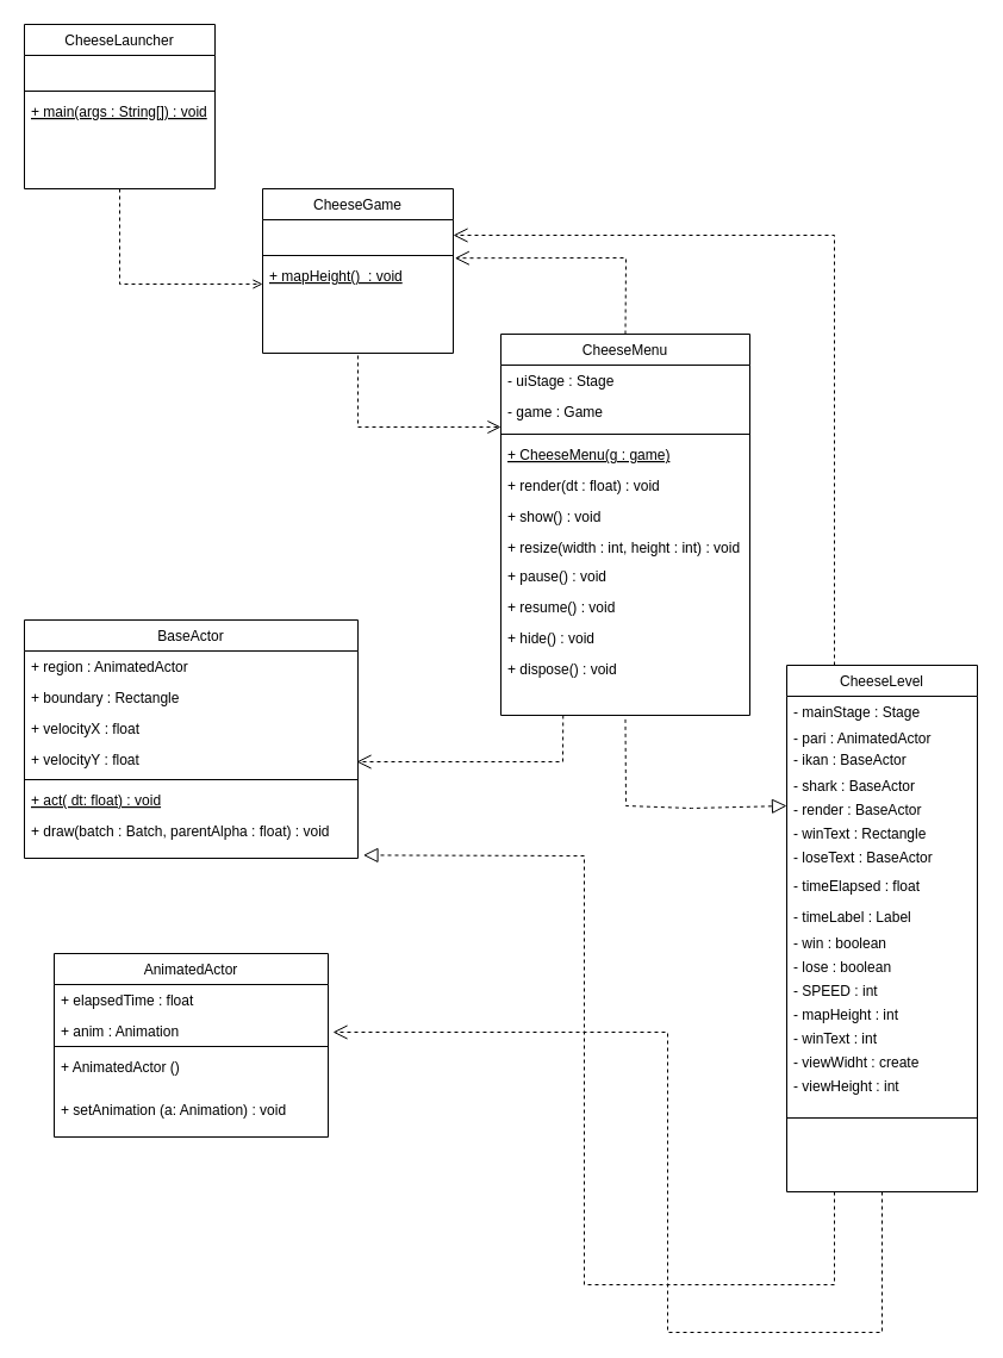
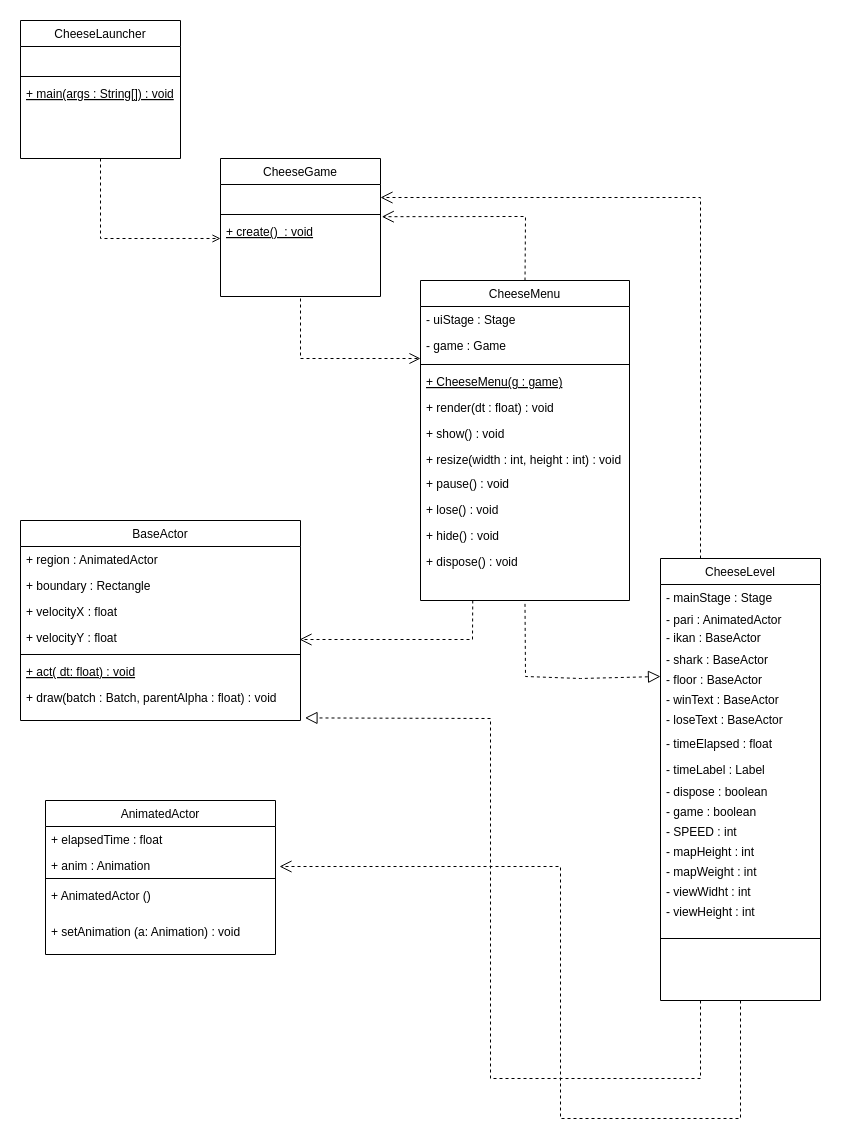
  <mxCell id="0" />
  <mxCell id="1" parent="0" />
  <mxCell id="2" value="CheeseLauncher" style="swimlane;fontStyle=0;align=center;verticalAlign=top;childLayout=stackLayout;horizontal=1;startSize=26;horizontalStack=0;resizeParent=1;resizeLast=0;collapsible=1;marginBottom=0;rounded=0;shadow=0;strokeWidth=1;" parent="1" vertex="1"><mxGeometry x="20" y="20" width="160" height="138" as="geometry"><mxRectangle x="230" y="140" width="160" height="26" as="alternateBounds" /></mxGeometry></mxCell>
  <mxCell id="3" value=" " style="text;align=left;verticalAlign=top;spacingLeft=4;spacingRight=4;overflow=hidden;rotatable=0;points=[[0,0.5],[1,0.5]];portConstraint=eastwest;" parent="2" vertex="1"><mxGeometry y="26" width="160" height="26" as="geometry" /></mxCell>
  <mxCell id="4" value="" style="line;html=1;strokeWidth=1;align=left;verticalAlign=middle;spacingTop=-1;spacingLeft=3;spacingRight=3;rotatable=0;labelPosition=right;points=[];portConstraint=eastwest;" parent="2" vertex="1"><mxGeometry y="52" width="160" height="8" as="geometry" /></mxCell>
  <mxCell id="5" value="+ main(args : String[]) : void" style="text;align=left;verticalAlign=top;spacingLeft=4;spacingRight=4;overflow=hidden;rotatable=0;points=[[0,0.5],[1,0.5]];portConstraint=eastwest;fontStyle=4" parent="2" vertex="1"><mxGeometry y="60" width="160" height="26" as="geometry" /></mxCell>
  <mxCell id="6" value="CheeseMenu" style="swimlane;fontStyle=0;align=center;verticalAlign=top;childLayout=stackLayout;horizontal=1;startSize=26;horizontalStack=0;resizeParent=1;resizeLast=0;collapsible=1;marginBottom=0;rounded=0;shadow=0;strokeWidth=1;" parent="1" vertex="1"><mxGeometry x="420" y="280" width="209" height="320" as="geometry"><mxRectangle x="130" y="380" width="160" height="26" as="alternateBounds" /></mxGeometry></mxCell>
  <mxCell id="7" value="- uiStage : Stage" style="text;align=left;verticalAlign=top;spacingLeft=4;spacingRight=4;overflow=hidden;rotatable=0;points=[[0,0.5],[1,0.5]];portConstraint=eastwest;" parent="6" vertex="1"><mxGeometry y="26" width="209" height="26" as="geometry" /></mxCell>
  <mxCell id="8" value="- game : Game" style="text;align=left;verticalAlign=top;spacingLeft=4;spacingRight=4;overflow=hidden;rotatable=0;points=[[0,0.5],[1,0.5]];portConstraint=eastwest;rounded=0;shadow=0;html=0;" parent="6" vertex="1"><mxGeometry y="52" width="209" height="28" as="geometry" /></mxCell>
  <mxCell id="9" value="" style="line;html=1;strokeWidth=1;align=left;verticalAlign=middle;spacingTop=-1;spacingLeft=3;spacingRight=3;rotatable=0;labelPosition=right;points=[];portConstraint=eastwest;" parent="6" vertex="1"><mxGeometry y="80" width="209" height="8" as="geometry" /></mxCell>
  <mxCell id="10" value="+ CheeseMenu(g : game)" style="text;align=left;verticalAlign=top;spacingLeft=4;spacingRight=4;overflow=hidden;rotatable=0;points=[[0,0.5],[1,0.5]];portConstraint=eastwest;fontStyle=4" parent="6" vertex="1"><mxGeometry y="88" width="209" height="26" as="geometry" /></mxCell>
  <mxCell id="11" value="+ render(dt : float) : void" style="text;align=left;verticalAlign=top;spacingLeft=4;spacingRight=4;overflow=hidden;rotatable=0;points=[[0,0.5],[1,0.5]];portConstraint=eastwest;" parent="6" vertex="1"><mxGeometry y="114" width="209" height="26" as="geometry" /></mxCell>
  <mxCell id="12" value="+ show() : void" style="text;align=left;verticalAlign=top;spacingLeft=4;spacingRight=4;overflow=hidden;rotatable=0;points=[[0,0.5],[1,0.5]];portConstraint=eastwest;" vertex="1" parent="6"><mxGeometry y="140" width="209" height="26" as="geometry" /></mxCell>
  <mxCell id="13" value="+ resize(width : int, height : int) : void" style="text;align=left;verticalAlign=top;spacingLeft=4;spacingRight=4;overflow=hidden;rotatable=0;points=[[0,0.5],[1,0.5]];portConstraint=eastwest;" vertex="1" parent="6"><mxGeometry y="166" width="209" height="24" as="geometry" /></mxCell>
  <mxCell id="14" value="+ pause() : void" style="text;align=left;verticalAlign=top;spacingLeft=4;spacingRight=4;overflow=hidden;rotatable=0;points=[[0,0.5],[1,0.5]];portConstraint=eastwest;" vertex="1" parent="6"><mxGeometry y="190" width="209" height="26" as="geometry" /></mxCell>
- <mxCell id="15" value="+ resume() : void" style="text;align=left;verticalAlign=top;spacingLeft=4;spacingRight=4;overflow=hidden;rotatable=0;points=[[0,0.5],[1,0.5]];portConstraint=eastwest;" vertex="1" parent="6"><mxGeometry y="216" width="209" height="26" as="geometry" /></mxCell>
+ <mxCell id="15" value="+ lose() : void" style="text;align=left;verticalAlign=top;spacingLeft=4;spacingRight=4;overflow=hidden;rotatable=0;points=[[0,0.5],[1,0.5]];portConstraint=eastwest;" vertex="1" parent="6"><mxGeometry y="216" width="209" height="26" as="geometry" /></mxCell>
  <mxCell id="16" value="+ hide() : void" style="text;align=left;verticalAlign=top;spacingLeft=4;spacingRight=4;overflow=hidden;rotatable=0;points=[[0,0.5],[1,0.5]];portConstraint=eastwest;" vertex="1" parent="6"><mxGeometry y="242" width="209" height="26" as="geometry" /></mxCell>
  <mxCell id="17" value="+ dispose() : void" style="text;align=left;verticalAlign=top;spacingLeft=4;spacingRight=4;overflow=hidden;rotatable=0;points=[[0,0.5],[1,0.5]];portConstraint=eastwest;" vertex="1" parent="6"><mxGeometry y="268" width="209" height="48" as="geometry" /></mxCell>
  <mxCell id="18" value="AnimatedActor" style="swimlane;fontStyle=0;align=center;verticalAlign=top;childLayout=stackLayout;horizontal=1;startSize=26;horizontalStack=0;resizeParent=1;resizeLast=0;collapsible=1;marginBottom=0;rounded=0;shadow=0;strokeWidth=1;" parent="1" vertex="1"><mxGeometry x="45" y="800" width="230" height="154" as="geometry"><mxRectangle x="550" y="140" width="160" height="26" as="alternateBounds" /></mxGeometry></mxCell>
  <mxCell id="19" value="+ elapsedTime : float" style="text;align=left;verticalAlign=top;spacingLeft=4;spacingRight=4;overflow=hidden;rotatable=0;points=[[0,0.5],[1,0.5]];portConstraint=eastwest;rounded=0;shadow=0;html=0;" parent="18" vertex="1"><mxGeometry y="26" width="230" height="26" as="geometry" /></mxCell>
  <mxCell id="20" value="+ anim : Animation" style="text;align=left;verticalAlign=top;spacingLeft=4;spacingRight=4;overflow=hidden;rotatable=0;points=[[0,0.5],[1,0.5]];portConstraint=eastwest;" parent="18" vertex="1"><mxGeometry y="52" width="230" height="22" as="geometry" /></mxCell>
  <mxCell id="21" value="" style="line;html=1;strokeWidth=1;align=left;verticalAlign=middle;spacingTop=-1;spacingLeft=3;spacingRight=3;rotatable=0;labelPosition=right;points=[];portConstraint=eastwest;" parent="18" vertex="1"><mxGeometry y="74" width="230" height="8" as="geometry" /></mxCell>
  <mxCell id="22" value="+ AnimatedActor ()" style="text;align=left;verticalAlign=top;spacingLeft=4;spacingRight=4;overflow=hidden;rotatable=0;points=[[0,0.5],[1,0.5]];portConstraint=eastwest;" vertex="1" parent="18"><mxGeometry y="82" width="230" height="36" as="geometry" /></mxCell>
  <mxCell id="23" value="+ setAnimation (a: Animation) : void" style="text;align=left;verticalAlign=top;spacingLeft=4;spacingRight=4;overflow=hidden;rotatable=0;points=[[0,0.5],[1,0.5]];portConstraint=eastwest;" vertex="1" parent="18"><mxGeometry y="118" width="230" height="32" as="geometry" /></mxCell>
  <mxCell id="24" value="CheeseGame" style="swimlane;fontStyle=0;align=center;verticalAlign=top;childLayout=stackLayout;horizontal=1;startSize=26;horizontalStack=0;resizeParent=1;resizeLast=0;collapsible=1;marginBottom=0;rounded=0;shadow=0;strokeWidth=1;" vertex="1" parent="1"><mxGeometry x="220" y="158" width="160" height="138" as="geometry"><mxRectangle x="130" y="380" width="160" height="26" as="alternateBounds" /></mxGeometry></mxCell>
  <mxCell id="25" value=" " style="text;align=left;verticalAlign=top;spacingLeft=4;spacingRight=4;overflow=hidden;rotatable=0;points=[[0,0.5],[1,0.5]];portConstraint=eastwest;" vertex="1" parent="24"><mxGeometry y="26" width="160" height="26" as="geometry" /></mxCell>
  <mxCell id="26" value="" style="line;html=1;strokeWidth=1;align=left;verticalAlign=middle;spacingTop=-1;spacingLeft=3;spacingRight=3;rotatable=0;labelPosition=right;points=[];portConstraint=eastwest;" vertex="1" parent="24"><mxGeometry y="52" width="160" height="8" as="geometry" /></mxCell>
- <mxCell id="27" value="+ mapHeight()  : void" style="text;align=left;verticalAlign=top;spacingLeft=4;spacingRight=4;overflow=hidden;rotatable=0;points=[[0,0.5],[1,0.5]];portConstraint=eastwest;fontStyle=4" vertex="1" parent="24"><mxGeometry y="60" width="160" height="26" as="geometry" /></mxCell>
+ <mxCell id="27" value="+ create()  : void" style="text;align=left;verticalAlign=top;spacingLeft=4;spacingRight=4;overflow=hidden;rotatable=0;points=[[0,0.5],[1,0.5]];portConstraint=eastwest;fontStyle=4" vertex="1" parent="24"><mxGeometry y="60" width="160" height="26" as="geometry" /></mxCell>
  <mxCell id="28" value="CheeseLevel" style="swimlane;fontStyle=0;align=center;verticalAlign=top;childLayout=stackLayout;horizontal=1;startSize=26;horizontalStack=0;resizeParent=1;resizeLast=0;collapsible=1;marginBottom=0;rounded=0;shadow=0;strokeWidth=1;" vertex="1" parent="1"><mxGeometry x="660" y="558" width="160" height="442" as="geometry"><mxRectangle x="130" y="380" width="160" height="26" as="alternateBounds" /></mxGeometry></mxCell>
  <mxCell id="29" value="- mainStage : Stage" style="text;align=left;verticalAlign=top;spacingLeft=4;spacingRight=4;overflow=hidden;rotatable=0;points=[[0,0.5],[1,0.5]];portConstraint=eastwest;" vertex="1" parent="28"><mxGeometry y="26" width="160" height="22" as="geometry" /></mxCell>
  <mxCell id="30" value="- pari : AnimatedActor" style="text;align=left;verticalAlign=top;spacingLeft=4;spacingRight=4;overflow=hidden;rotatable=0;points=[[0,0.5],[1,0.5]];portConstraint=eastwest;rounded=0;shadow=0;html=0;" vertex="1" parent="28"><mxGeometry y="48" width="160" height="18" as="geometry" /></mxCell>
  <mxCell id="31" value="- ikan : BaseActor" style="text;align=left;verticalAlign=top;spacingLeft=4;spacingRight=4;overflow=hidden;rotatable=0;points=[[0,0.5],[1,0.5]];portConstraint=eastwest;rounded=0;shadow=0;html=0;" vertex="1" parent="28"><mxGeometry y="66" width="160" height="22" as="geometry" /></mxCell>
  <mxCell id="32" value="- shark : BaseActor" style="text;align=left;verticalAlign=top;spacingLeft=4;spacingRight=4;overflow=hidden;rotatable=0;points=[[0,0.5],[1,0.5]];portConstraint=eastwest;rounded=0;shadow=0;html=0;" vertex="1" parent="28"><mxGeometry y="88" width="160" height="20" as="geometry" /></mxCell>
- <mxCell id="33" value="- render : BaseActor" style="text;align=left;verticalAlign=top;spacingLeft=4;spacingRight=4;overflow=hidden;rotatable=0;points=[[0,0.5],[1,0.5]];portConstraint=eastwest;rounded=0;shadow=0;html=0;" vertex="1" parent="28"><mxGeometry y="108" width="160" height="20" as="geometry" /></mxCell>
- <mxCell id="34" value="- winText : Rectangle" style="text;align=left;verticalAlign=top;spacingLeft=4;spacingRight=4;overflow=hidden;rotatable=0;points=[[0,0.5],[1,0.5]];portConstraint=eastwest;rounded=0;shadow=0;html=0;" vertex="1" parent="28"><mxGeometry y="128" width="160" height="20" as="geometry" /></mxCell>
+ <mxCell id="33" value="- floor : BaseActor" style="text;align=left;verticalAlign=top;spacingLeft=4;spacingRight=4;overflow=hidden;rotatable=0;points=[[0,0.5],[1,0.5]];portConstraint=eastwest;rounded=0;shadow=0;html=0;" vertex="1" parent="28"><mxGeometry y="108" width="160" height="20" as="geometry" /></mxCell>
+ <mxCell id="34" value="- winText : BaseActor" style="text;align=left;verticalAlign=top;spacingLeft=4;spacingRight=4;overflow=hidden;rotatable=0;points=[[0,0.5],[1,0.5]];portConstraint=eastwest;rounded=0;shadow=0;html=0;" vertex="1" parent="28"><mxGeometry y="128" width="160" height="20" as="geometry" /></mxCell>
  <mxCell id="35" value="- loseText : BaseActor" style="text;align=left;verticalAlign=top;spacingLeft=4;spacingRight=4;overflow=hidden;rotatable=0;points=[[0,0.5],[1,0.5]];portConstraint=eastwest;rounded=0;shadow=0;html=0;" vertex="1" parent="28"><mxGeometry y="148" width="160" height="24" as="geometry" /></mxCell>
  <mxCell id="36" value="- timeElapsed : float" style="text;align=left;verticalAlign=top;spacingLeft=4;spacingRight=4;overflow=hidden;rotatable=0;points=[[0,0.5],[1,0.5]];portConstraint=eastwest;rounded=0;shadow=0;html=0;" vertex="1" parent="28"><mxGeometry y="172" width="160" height="26" as="geometry" /></mxCell>
  <mxCell id="37" value="- timeLabel : Label" style="text;align=left;verticalAlign=top;spacingLeft=4;spacingRight=4;overflow=hidden;rotatable=0;points=[[0,0.5],[1,0.5]];portConstraint=eastwest;rounded=0;shadow=0;html=0;" vertex="1" parent="28"><mxGeometry y="198" width="160" height="22" as="geometry" /></mxCell>
- <mxCell id="38" value="- win : boolean" style="text;align=left;verticalAlign=top;spacingLeft=4;spacingRight=4;overflow=hidden;rotatable=0;points=[[0,0.5],[1,0.5]];portConstraint=eastwest;rounded=0;shadow=0;html=0;" vertex="1" parent="28"><mxGeometry y="220" width="160" height="20" as="geometry" /></mxCell>
- <mxCell id="39" value="- lose : boolean" style="text;align=left;verticalAlign=top;spacingLeft=4;spacingRight=4;overflow=hidden;rotatable=0;points=[[0,0.5],[1,0.5]];portConstraint=eastwest;rounded=0;shadow=0;html=0;" vertex="1" parent="28"><mxGeometry y="240" width="160" height="20" as="geometry" /></mxCell>
+ <mxCell id="38" value="- dispose : boolean" style="text;align=left;verticalAlign=top;spacingLeft=4;spacingRight=4;overflow=hidden;rotatable=0;points=[[0,0.5],[1,0.5]];portConstraint=eastwest;rounded=0;shadow=0;html=0;" vertex="1" parent="28"><mxGeometry y="220" width="160" height="20" as="geometry" /></mxCell>
+ <mxCell id="39" value="- game : boolean" style="text;align=left;verticalAlign=top;spacingLeft=4;spacingRight=4;overflow=hidden;rotatable=0;points=[[0,0.5],[1,0.5]];portConstraint=eastwest;rounded=0;shadow=0;html=0;" vertex="1" parent="28"><mxGeometry y="240" width="160" height="20" as="geometry" /></mxCell>
  <mxCell id="40" value="- SPEED : int" style="text;align=left;verticalAlign=top;spacingLeft=4;spacingRight=4;overflow=hidden;rotatable=0;points=[[0,0.5],[1,0.5]];portConstraint=eastwest;rounded=0;shadow=0;html=0;" vertex="1" parent="28"><mxGeometry y="260" width="160" height="20" as="geometry" /></mxCell>
  <mxCell id="41" value="- mapHeight : int" style="text;align=left;verticalAlign=top;spacingLeft=4;spacingRight=4;overflow=hidden;rotatable=0;points=[[0,0.5],[1,0.5]];portConstraint=eastwest;rounded=0;shadow=0;html=0;" vertex="1" parent="28"><mxGeometry y="280" width="160" height="20" as="geometry" /></mxCell>
- <mxCell id="42" value="- winText : int" style="text;align=left;verticalAlign=top;spacingLeft=4;spacingRight=4;overflow=hidden;rotatable=0;points=[[0,0.5],[1,0.5]];portConstraint=eastwest;rounded=0;shadow=0;html=0;" vertex="1" parent="28"><mxGeometry y="300" width="160" height="20" as="geometry" /></mxCell>
- <mxCell id="43" value="- viewWidht : create    " style="text;align=left;verticalAlign=top;spacingLeft=4;spacingRight=4;overflow=hidden;rotatable=0;points=[[0,0.5],[1,0.5]];portConstraint=eastwest;rounded=0;shadow=0;html=0;" vertex="1" parent="28"><mxGeometry y="320" width="160" height="20" as="geometry" /></mxCell>
+ <mxCell id="42" value="- mapWeight : int" style="text;align=left;verticalAlign=top;spacingLeft=4;spacingRight=4;overflow=hidden;rotatable=0;points=[[0,0.5],[1,0.5]];portConstraint=eastwest;rounded=0;shadow=0;html=0;" vertex="1" parent="28"><mxGeometry y="300" width="160" height="20" as="geometry" /></mxCell>
+ <mxCell id="43" value="- viewWidht : int    " style="text;align=left;verticalAlign=top;spacingLeft=4;spacingRight=4;overflow=hidden;rotatable=0;points=[[0,0.5],[1,0.5]];portConstraint=eastwest;rounded=0;shadow=0;html=0;" vertex="1" parent="28"><mxGeometry y="320" width="160" height="20" as="geometry" /></mxCell>
  <mxCell id="44" value="- viewHeight : int" style="text;align=left;verticalAlign=top;spacingLeft=4;spacingRight=4;overflow=hidden;rotatable=0;points=[[0,0.5],[1,0.5]];portConstraint=eastwest;rounded=0;shadow=0;html=0;" vertex="1" parent="28"><mxGeometry y="340" width="160" height="20" as="geometry" /></mxCell>
  <mxCell id="45" value="" style="line;html=1;strokeWidth=1;align=left;verticalAlign=middle;spacingTop=-1;spacingLeft=3;spacingRight=3;rotatable=0;labelPosition=right;points=[];portConstraint=eastwest;" vertex="1" parent="28"><mxGeometry y="360" width="160" height="40" as="geometry" /></mxCell>
  <mxCell id="46" value="BaseActor" style="swimlane;fontStyle=0;align=center;verticalAlign=top;childLayout=stackLayout;horizontal=1;startSize=26;horizontalStack=0;resizeParent=1;resizeLast=0;collapsible=1;marginBottom=0;rounded=0;shadow=0;strokeWidth=1;" vertex="1" parent="1"><mxGeometry x="20" y="520" width="280" height="200" as="geometry"><mxRectangle x="130" y="380" width="160" height="26" as="alternateBounds" /></mxGeometry></mxCell>
  <mxCell id="47" value="+ region : AnimatedActor" style="text;align=left;verticalAlign=top;spacingLeft=4;spacingRight=4;overflow=hidden;rotatable=0;points=[[0,0.5],[1,0.5]];portConstraint=eastwest;" vertex="1" parent="46"><mxGeometry y="26" width="280" height="26" as="geometry" /></mxCell>
  <mxCell id="48" value="+ boundary : Rectangle" style="text;align=left;verticalAlign=top;spacingLeft=4;spacingRight=4;overflow=hidden;rotatable=0;points=[[0,0.5],[1,0.5]];portConstraint=eastwest;rounded=0;shadow=0;html=0;" vertex="1" parent="46"><mxGeometry y="52" width="280" height="26" as="geometry" /></mxCell>
  <mxCell id="49" value="+ velocityX : float" style="text;align=left;verticalAlign=top;spacingLeft=4;spacingRight=4;overflow=hidden;rotatable=0;points=[[0,0.5],[1,0.5]];portConstraint=eastwest;rounded=0;shadow=0;html=0;" vertex="1" parent="46"><mxGeometry y="78" width="280" height="26" as="geometry" /></mxCell>
  <mxCell id="50" value="+ velocityY : float" style="text;align=left;verticalAlign=top;spacingLeft=4;spacingRight=4;overflow=hidden;rotatable=0;points=[[0,0.5],[1,0.5]];portConstraint=eastwest;rounded=0;shadow=0;html=0;" vertex="1" parent="46"><mxGeometry y="104" width="280" height="26" as="geometry" /></mxCell>
  <mxCell id="51" value="" style="line;html=1;strokeWidth=1;align=left;verticalAlign=middle;spacingTop=-1;spacingLeft=3;spacingRight=3;rotatable=0;labelPosition=right;points=[];portConstraint=eastwest;" vertex="1" parent="46"><mxGeometry y="130" width="280" height="8" as="geometry" /></mxCell>
  <mxCell id="52" value="+ act( dt: float) : void" style="text;align=left;verticalAlign=top;spacingLeft=4;spacingRight=4;overflow=hidden;rotatable=0;points=[[0,0.5],[1,0.5]];portConstraint=eastwest;fontStyle=4" vertex="1" parent="46"><mxGeometry y="138" width="280" height="26" as="geometry" /></mxCell>
  <mxCell id="53" value="+ draw(batch : Batch, parentAlpha : float) : void" style="text;align=left;verticalAlign=top;spacingLeft=4;spacingRight=4;overflow=hidden;rotatable=0;points=[[0,0.5],[1,0.5]];portConstraint=eastwest;" vertex="1" parent="46"><mxGeometry y="164" width="280" height="36" as="geometry" /></mxCell>
  <mxCell id="54" value="" style="endArrow=open;html=1;rounded=0;entryX=0;entryY=0.769;entryDx=0;entryDy=0;entryPerimeter=0;dashed=1;endFill=0;" edge="1" parent="1" target="27"><mxGeometry width="50" height="50" relative="1" as="geometry"><mxPoint x="100" y="158" as="sourcePoint" /><mxPoint x="100" y="278" as="targetPoint" /><Array as="points"><mxPoint x="100" y="238" /><mxPoint x="170" y="238" /></Array></mxGeometry></mxCell>
  <mxCell id="55" value="" style="endArrow=open;html=1;rounded=0;dashed=1;exitX=0.5;exitY=1.077;exitDx=0;exitDy=0;exitPerimeter=0;endFill=0;strokeWidth=1;endSize=9;" edge="1" parent="1"><mxGeometry width="50" height="50" relative="1" as="geometry"><mxPoint x="300" y="298.002" as="sourcePoint" /><mxPoint x="420" y="358" as="targetPoint" /><Array as="points"><mxPoint x="300" y="358" /></Array></mxGeometry></mxCell>
  <mxCell id="56" value="" style="endArrow=open;html=1;rounded=0;startSize=6;endSize=10;strokeWidth=1;exitX=0.5;exitY=0;exitDx=0;exitDy=0;entryX=1.008;entryY=0.238;entryDx=0;entryDy=0;entryPerimeter=0;dashed=1;endFill=0;" edge="1" parent="1" source="6"><mxGeometry width="50" height="50" relative="1" as="geometry"><mxPoint x="370" y="228" as="sourcePoint" /><mxPoint x="381.28" y="216.188" as="targetPoint" /><Array as="points"><mxPoint x="525" y="216" /></Array></mxGeometry></mxCell>
  <mxCell id="57" value="" style="endArrow=open;html=1;rounded=0;startSize=6;endSize=10;strokeWidth=1;exitX=0.25;exitY=0;exitDx=0;exitDy=0;entryX=1;entryY=0.5;entryDx=0;entryDy=0;dashed=1;endFill=0;" edge="1" parent="1" source="28" target="25"><mxGeometry width="50" height="50" relative="1" as="geometry"><mxPoint x="730" y="388" as="sourcePoint" /><mxPoint x="611.28" y="324.188" as="targetPoint" /><Array as="points"><mxPoint x="700" y="197" /></Array></mxGeometry></mxCell>
  <mxCell id="58" value="" style="endArrow=block;html=1;rounded=0;startSize=6;endSize=10;strokeWidth=1;exitX=0.5;exitY=1.154;exitDx=0;exitDy=0;entryX=0;entryY=0.5;entryDx=0;entryDy=0;dashed=1;endFill=0;exitPerimeter=0;" edge="1" parent="1" source="17" target="33"><mxGeometry width="50" height="50" relative="1" as="geometry"><mxPoint x="470" y="698" as="sourcePoint" /><mxPoint x="351.28" y="634.188" as="targetPoint" /><Array as="points"><mxPoint x="525" y="676" /><mxPoint x="580" y="678" /></Array></mxGeometry></mxCell>
  <mxCell id="59" value="" style="endArrow=open;html=1;rounded=0;startSize=6;endSize=10;strokeWidth=1;exitX=0.5;exitY=1;exitDx=0;exitDy=0;dashed=1;endFill=0;" edge="1" parent="1" source="28"><mxGeometry width="50" height="50" relative="1" as="geometry"><mxPoint x="450" y="808" as="sourcePoint" /><mxPoint x="279" y="866" as="targetPoint" /><Array as="points"><mxPoint x="740" y="1118" /><mxPoint x="560" y="1118" /><mxPoint x="560" y="866" /></Array></mxGeometry></mxCell>
  <mxCell id="60" value="" style="endArrow=block;html=1;rounded=0;startSize=6;endSize=10;strokeWidth=1;exitX=0.25;exitY=1;exitDx=0;exitDy=0;dashed=1;endFill=0;entryX=1.016;entryY=0.928;entryDx=0;entryDy=0;entryPerimeter=0;" edge="1" parent="1" source="28" target="53"><mxGeometry width="50" height="50" relative="1" as="geometry"><mxPoint x="490" y="798" as="sourcePoint" /><mxPoint x="299" y="712" as="targetPoint" /><Array as="points"><mxPoint x="700" y="1078" /><mxPoint x="490" y="1078" /><mxPoint x="490" y="718" /></Array></mxGeometry></mxCell>
  <mxCell id="61" value="" style="endArrow=open;html=1;rounded=0;startSize=6;endSize=10;strokeWidth=1;exitX=0.25;exitY=1;exitDx=0;exitDy=0;dashed=1;endFill=0;" edge="1" parent="1" source="6"><mxGeometry width="50" height="50" relative="1" as="geometry"><mxPoint x="-61" y="590" as="sourcePoint" /><mxPoint x="299" y="639" as="targetPoint" /><Array as="points"><mxPoint x="472" y="639" /></Array></mxGeometry></mxCell>
